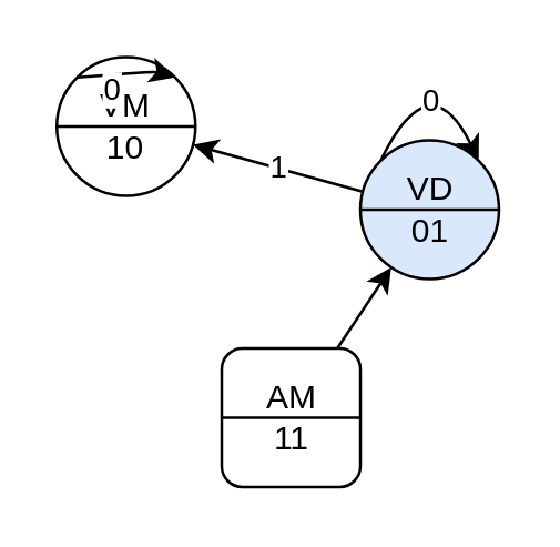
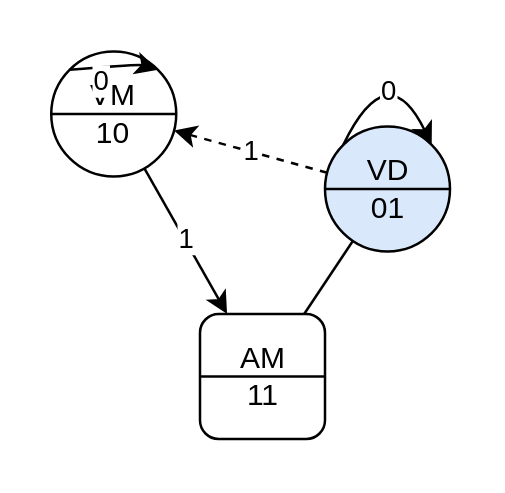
  <mxCell id="0" />
  <mxCell id="1" parent="0" />
- <mxCell id="2" value="" style="endArrow=classic;html=1;" edge="1" parent="1" source="12" target="5"><mxGeometry width="50" height="50" relative="1" as="geometry"><mxPoint x="-125" y="-80.143" as="sourcePoint" /><mxPoint x="15" y="-90" as="targetPoint" /></mxGeometry></mxCell>
- <mxCell id="3" value="1" style="endArrow=classic;html=1;" edge="1" parent="1" source="5" target="8"><mxGeometry width="50" height="50" relative="1" as="geometry"><mxPoint x="67.429" y="-62.429" as="sourcePoint" /><mxPoint x="32.571" y="-62.429" as="targetPoint" /></mxGeometry></mxCell>
+ <mxCell id="2" value="" style="endArrow=none;html=1;" edge="1" parent="1" source="12" target="5"><mxGeometry width="50" height="50" relative="1" as="geometry"><mxPoint x="-125" y="-80.143" as="sourcePoint" /><mxPoint x="15" y="-90" as="targetPoint" /></mxGeometry></mxCell>
+ <mxCell id="3" value="1" style="endArrow=classic;html=1;dashed=1;" edge="1" parent="1" source="5" target="8"><mxGeometry width="50" height="50" relative="1" as="geometry"><mxPoint x="67.429" y="-62.429" as="sourcePoint" /><mxPoint x="32.571" y="-62.429" as="targetPoint" /></mxGeometry></mxCell>
  <mxCell id="4" value="" style="group" vertex="1" connectable="0" parent="1"><mxGeometry x="129.5" y="50" width="50" height="50" as="geometry" /></mxCell>
  <mxCell id="5" value="VD&lt;br&gt;01&lt;br&gt;" style="ellipse;whiteSpace=wrap;html=1;aspect=fixed;align=center;verticalAlign=middle;fillColor=#dae8fc;" vertex="1" parent="4"><mxGeometry width="50" height="50" as="geometry" /></mxCell>
  <mxCell id="6" value="" style="endArrow=none;html=1;exitX=0;exitY=0.5;exitDx=0;exitDy=0;entryX=1;entryY=0.5;entryDx=0;entryDy=0;" edge="1" parent="4" source="5" target="5"><mxGeometry width="50" height="50" relative="1" as="geometry"><mxPoint y="120" as="sourcePoint" /><mxPoint x="50" y="70" as="targetPoint" /></mxGeometry></mxCell>
  <mxCell id="7" value="0" style="endArrow=classic;html=1;exitX=0;exitY=0;exitDx=0;exitDy=0;entryX=1;entryY=0;entryDx=0;entryDy=0;edgeStyle=orthogonalEdgeStyle;curved=1;" edge="1" parent="4" source="5" target="5"><mxGeometry x="-0.335" y="-7" width="50" height="50" relative="1" as="geometry"><mxPoint x="-82.071" y="17.286" as="sourcePoint" /><mxPoint x="-46.643" y="17.286" as="targetPoint" /><Array as="points"><mxPoint x="25" y="-29" /></Array><mxPoint as="offset" /></mxGeometry></mxCell>
  <mxCell id="8" value="VM&lt;br&gt;10&lt;br&gt;" style="ellipse;whiteSpace=wrap;html=1;aspect=fixed;align=center;verticalAlign=middle;" vertex="1" parent="1"><mxGeometry x="20" y="20" width="50" height="50" as="geometry" /></mxCell>
  <mxCell id="9" value="" style="endArrow=none;html=1;exitX=0;exitY=0.5;exitDx=0;exitDy=0;entryX=1;entryY=0.5;entryDx=0;entryDy=0;" edge="1" parent="1" source="8" target="8"><mxGeometry width="50" height="50" relative="1" as="geometry"><mxPoint x="30" y="170" as="sourcePoint" /><mxPoint x="80" y="120" as="targetPoint" /></mxGeometry></mxCell>
  <mxCell id="10" value="0" style="endArrow=classic;html=1;exitX=0;exitY=0;exitDx=0;exitDy=0;entryX=1;entryY=0;entryDx=0;entryDy=0;edgeStyle=orthogonalEdgeStyle;curved=1;" edge="1" parent="1" source="8" target="8"><mxGeometry x="-0.312" y="-6" width="50" height="50" relative="1" as="geometry"><mxPoint x="190" y="330" as="sourcePoint" /><mxPoint x="240" y="280" as="targetPoint" /><Array as="points"><mxPoint x="55" y="25" /></Array><mxPoint as="offset" /></mxGeometry></mxCell>
  <mxCell id="11" value="" style="group" vertex="1" connectable="0" parent="1"><mxGeometry x="79.5" y="125" width="50" height="50" as="geometry" /></mxCell>
  <mxCell id="12" value="AM&lt;br&gt;11&lt;br&gt;" style="whiteSpace=wrap;html=1;aspect=fixed;align=center;verticalAlign=middle;rounded=1;" vertex="1" parent="11"><mxGeometry width="50" height="50" as="geometry" /></mxCell>
  <mxCell id="13" value="" style="endArrow=none;html=1;exitX=0;exitY=0.5;exitDx=0;exitDy=0;entryX=1;entryY=0.5;entryDx=0;entryDy=0;" edge="1" parent="11" source="12" target="12"><mxGeometry width="50" height="50" relative="1" as="geometry"><mxPoint y="120" as="sourcePoint" /><mxPoint x="50" y="70" as="targetPoint" /></mxGeometry></mxCell>
+ <mxCell id="14" value="1" style="endArrow=classic;html=1;" edge="1" parent="1" source="8" target="12"><mxGeometry width="50" height="50" relative="1" as="geometry"><mxPoint x="-185" y="5" as="sourcePoint" /><mxPoint x="-135" y="-45" as="targetPoint" /></mxGeometry></mxCell>
